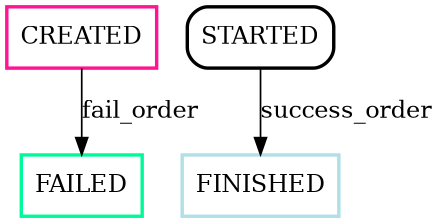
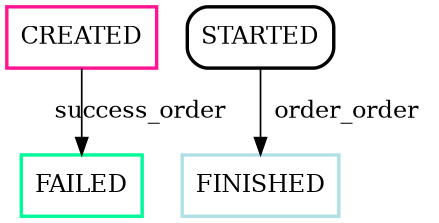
  digraph {
    rankdir=TB
    splines=true
    node [shape=box style=bold]
    n1 [color=deeppink label=CREATED]
    n2 [color=mediumspringgreen label=FAILED]
    n3 [label=STARTED style="bold,rounded"]
    n4 [color=powderblue label=FINISHED]
-   n1 -> n2 [label=fail_order]
-   n3 -> n4 [label=success_order]
+   n1 -> n2 [label=success_order]
+   n3 -> n4 [label=order_order]
  }
